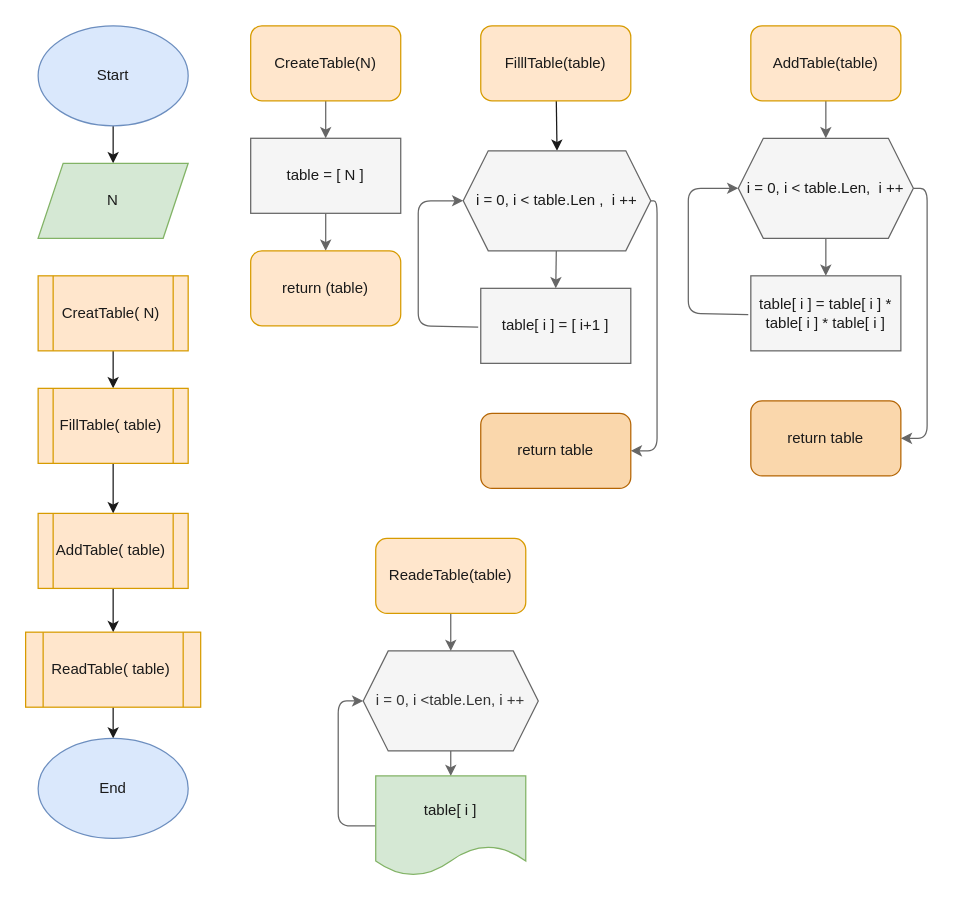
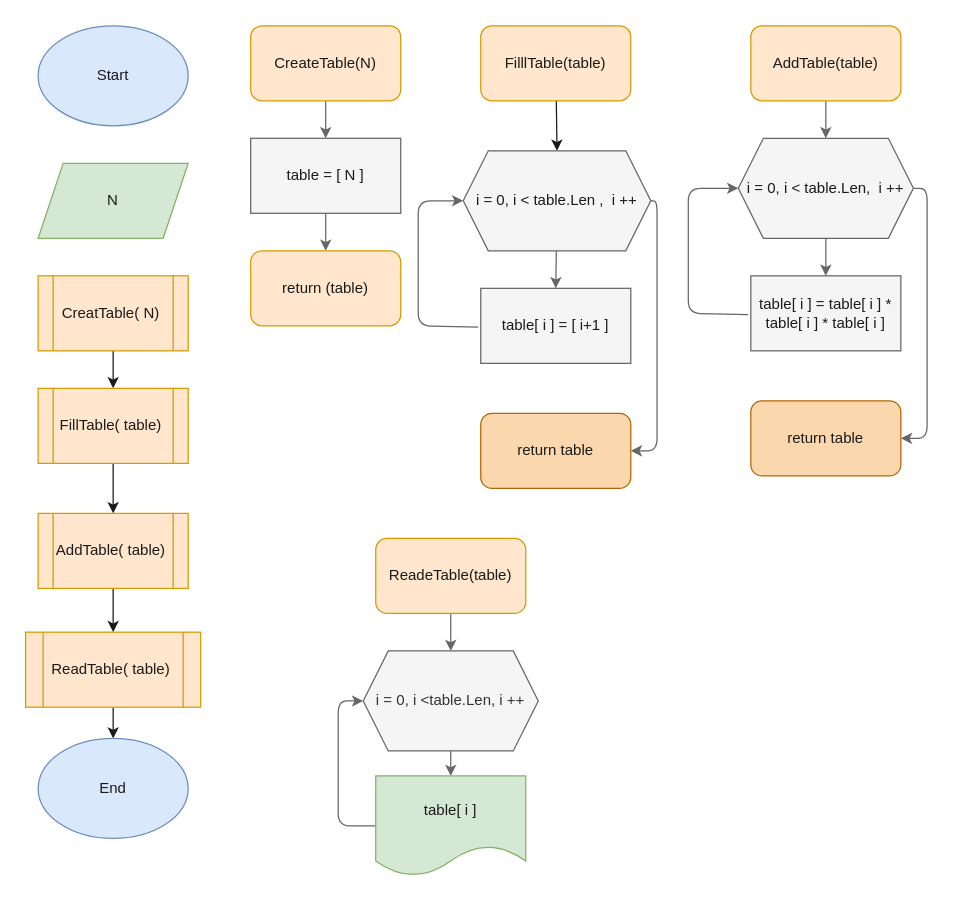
  <mxCell id="0" />
  <mxCell id="1" parent="0" />
- <mxCell id="2" value="" style="edgeStyle=none;html=1;fontColor=#1A1A1A;strokeColor=#1A1A1A;" edge="1" parent="1" source="3" target="4"><mxGeometry relative="1" as="geometry" /></mxCell>
  <mxCell id="3" value="&lt;font color=&quot;#1a1a1a&quot;&gt;Start&lt;/font&gt;" style="ellipse;whiteSpace=wrap;html=1;fillColor=#dae8fc;strokeColor=#6c8ebf;" vertex="1" parent="1"><mxGeometry x="30" y="20" width="120" height="80" as="geometry" /></mxCell>
  <mxCell id="4" value="&lt;font color=&quot;#1a1a1a&quot;&gt;N&lt;/font&gt;" style="shape=parallelogram;perimeter=parallelogramPerimeter;whiteSpace=wrap;html=1;fixedSize=1;fillColor=#d5e8d4;strokeColor=#82b366;" vertex="1" parent="1"><mxGeometry x="30" y="130" width="120" height="60" as="geometry" /></mxCell>
  <mxCell id="5" style="edgeStyle=none;html=1;entryX=0.5;entryY=0;entryDx=0;entryDy=0;fontColor=#1A1A1A;strokeColor=#1A1A1A;" edge="1" parent="1" source="6" target="8"><mxGeometry relative="1" as="geometry" /></mxCell>
  <mxCell id="6" value="&lt;font color=&quot;#1a1a1a&quot;&gt;CreatTable( N)&amp;nbsp;&lt;/font&gt;" style="shape=process;whiteSpace=wrap;html=1;backgroundOutline=1;fillColor=#ffe6cc;strokeColor=#d79b00;" vertex="1" parent="1"><mxGeometry x="30" y="220" width="120" height="60" as="geometry" /></mxCell>
  <mxCell id="7" style="edgeStyle=none;html=1;exitX=0.5;exitY=1;exitDx=0;exitDy=0;entryX=0.5;entryY=0;entryDx=0;entryDy=0;fontColor=#1A1A1A;strokeColor=#1A1A1A;" edge="1" parent="1" source="8" target="10"><mxGeometry relative="1" as="geometry" /></mxCell>
  <mxCell id="8" value="&lt;font color=&quot;#1a1a1a&quot;&gt;FillTable( table)&amp;nbsp;&lt;/font&gt;" style="shape=process;whiteSpace=wrap;html=1;backgroundOutline=1;fillColor=#ffe6cc;strokeColor=#d79b00;" vertex="1" parent="1"><mxGeometry x="30" y="310" width="120" height="60" as="geometry" /></mxCell>
  <mxCell id="9" style="edgeStyle=none;html=1;entryX=0.5;entryY=0;entryDx=0;entryDy=0;fontColor=#1A1A1A;strokeColor=#1A1A1A;" edge="1" parent="1" source="10" target="12"><mxGeometry relative="1" as="geometry" /></mxCell>
  <mxCell id="10" value="&lt;font color=&quot;#1a1a1a&quot;&gt;AddTable( table)&amp;nbsp;&lt;/font&gt;" style="shape=process;whiteSpace=wrap;html=1;backgroundOutline=1;fillColor=#ffe6cc;strokeColor=#d79b00;" vertex="1" parent="1"><mxGeometry x="30" y="410" width="120" height="60" as="geometry" /></mxCell>
  <mxCell id="11" style="edgeStyle=none;html=1;fontColor=#1A1A1A;strokeColor=#1A1A1A;" edge="1" parent="1" source="12"><mxGeometry relative="1" as="geometry"><mxPoint x="90" y="590" as="targetPoint" /></mxGeometry></mxCell>
  <mxCell id="12" value="&lt;font color=&quot;#1a1a1a&quot;&gt;ReadTable( table)&amp;nbsp;&lt;/font&gt;" style="shape=process;whiteSpace=wrap;html=1;backgroundOutline=1;fillColor=#ffe6cc;strokeColor=#d79b00;" vertex="1" parent="1"><mxGeometry x="20" y="505" width="140" height="60" as="geometry" /></mxCell>
  <mxCell id="13" value="&lt;font color=&quot;#1a1a1a&quot;&gt;End&lt;/font&gt;" style="ellipse;whiteSpace=wrap;html=1;fillColor=#dae8fc;strokeColor=#6c8ebf;" vertex="1" parent="1"><mxGeometry x="30" y="590" width="120" height="80" as="geometry" /></mxCell>
  <mxCell id="14" style="edgeStyle=none;html=1;fontColor=#FFFFFF;fillColor=#f5f5f5;strokeColor=#666666;" edge="1" parent="1" source="15"><mxGeometry relative="1" as="geometry"><mxPoint x="260" y="110" as="targetPoint" /></mxGeometry></mxCell>
  <mxCell id="15" value="&lt;font color=&quot;#1a1a1a&quot;&gt;CreateTable(N)&lt;/font&gt;" style="rounded=1;whiteSpace=wrap;html=1;fillColor=#ffe6cc;strokeColor=#d79b00;" vertex="1" parent="1"><mxGeometry x="200" y="20" width="120" height="60" as="geometry" /></mxCell>
  <mxCell id="16" style="edgeStyle=none;html=1;entryX=0.5;entryY=0;entryDx=0;entryDy=0;fontColor=#1A1A1A;fillColor=#f5f5f5;strokeColor=#666666;" edge="1" parent="1" source="17"><mxGeometry relative="1" as="geometry"><mxPoint x="260" y="200" as="targetPoint" /></mxGeometry></mxCell>
  <mxCell id="17" value="table = [ N ]" style="rounded=0;whiteSpace=wrap;html=1;fillColor=#f5f5f5;fontColor=#1A1A1A;strokeColor=#666666;" vertex="1" parent="1"><mxGeometry x="200" y="110" width="120" height="60" as="geometry" /></mxCell>
  <mxCell id="18" value="&lt;font color=&quot;#1a1a1a&quot;&gt;return (table)&lt;/font&gt;" style="rounded=1;whiteSpace=wrap;html=1;fillColor=#ffe6cc;strokeColor=#d79b00;" vertex="1" parent="1"><mxGeometry x="200" y="200" width="120" height="60" as="geometry" /></mxCell>
  <mxCell id="19" style="edgeStyle=none;html=1;entryX=0.5;entryY=0;entryDx=0;entryDy=0;fontColor=#1A1A1A;strokeColor=#1A1A1A;" edge="1" parent="1" source="20" target="23"><mxGeometry relative="1" as="geometry" /></mxCell>
  <mxCell id="20" value="&lt;font color=&quot;#1a1a1a&quot;&gt;FilllTable(table)&lt;/font&gt;" style="rounded=1;whiteSpace=wrap;html=1;fillColor=#ffe6cc;strokeColor=#d79b00;" vertex="1" parent="1"><mxGeometry x="384" y="20" width="120" height="60" as="geometry" /></mxCell>
  <mxCell id="21" style="edgeStyle=none;html=1;fontColor=#1A1A1A;fillColor=#f5f5f5;strokeColor=#666666;" edge="1" parent="1" source="23"><mxGeometry relative="1" as="geometry"><mxPoint x="444" y="230" as="targetPoint" /></mxGeometry></mxCell>
  <mxCell id="22" style="edgeStyle=none;html=1;fontColor=#1A1A1A;entryX=1;entryY=0.5;entryDx=0;entryDy=0;exitX=1;exitY=0.5;exitDx=0;exitDy=0;fillColor=#f5f5f5;strokeColor=#666666;" edge="1" parent="1" source="23" target="26"><mxGeometry relative="1" as="geometry"><mxPoint x="544" y="160" as="targetPoint" /><mxPoint x="525" y="160" as="sourcePoint" /><Array as="points"><mxPoint x="525" y="160" /><mxPoint x="525" y="260" /><mxPoint x="525" y="360" /></Array></mxGeometry></mxCell>
  <mxCell id="23" value="i = 0, i &amp;lt; table.Len ,&amp;nbsp; i ++" style="shape=hexagon;perimeter=hexagonPerimeter2;whiteSpace=wrap;html=1;fixedSize=1;fontColor=#1A1A1A;fillColor=#f5f5f5;strokeColor=#666666;" vertex="1" parent="1"><mxGeometry x="370" y="120" width="150" height="80" as="geometry" /></mxCell>
  <mxCell id="24" style="edgeStyle=none;html=1;entryX=0;entryY=0.5;entryDx=0;entryDy=0;fontColor=#1A1A1A;exitX=-0.017;exitY=0.388;exitDx=0;exitDy=0;exitPerimeter=0;fillColor=#f5f5f5;strokeColor=#666666;" edge="1" parent="1" target="23"><mxGeometry relative="1" as="geometry"><mxPoint x="381.96" y="261.04" as="sourcePoint" /><Array as="points"><mxPoint x="334" y="260" /><mxPoint x="334" y="220" /><mxPoint x="334" y="160" /></Array></mxGeometry></mxCell>
  <mxCell id="25" value="table[ i ] = [ i+1 ]" style="rounded=0;whiteSpace=wrap;html=1;fontColor=#1A1A1A;fillColor=#f5f5f5;strokeColor=#666666;" vertex="1" parent="1"><mxGeometry x="384" y="230" width="120" height="60" as="geometry" /></mxCell>
  <mxCell id="26" value="&lt;font color=&quot;#1a1a1a&quot;&gt;return table&lt;/font&gt;" style="rounded=1;whiteSpace=wrap;html=1;fillColor=#fad7ac;strokeColor=#b46504;" vertex="1" parent="1"><mxGeometry x="384" y="330" width="120" height="60" as="geometry" /></mxCell>
  <mxCell id="27" style="edgeStyle=none;html=1;fontColor=#FFFFFF;fillColor=#f5f5f5;strokeColor=#666666;" edge="1" parent="1" source="28"><mxGeometry relative="1" as="geometry"><mxPoint x="360" y="520" as="targetPoint" /></mxGeometry></mxCell>
  <mxCell id="28" value="&lt;font color=&quot;#1a1a1a&quot;&gt;ReadeTable(table)&lt;/font&gt;" style="rounded=1;whiteSpace=wrap;html=1;fillColor=#ffe6cc;strokeColor=#d79b00;" vertex="1" parent="1"><mxGeometry x="300" y="430" width="120" height="60" as="geometry" /></mxCell>
  <mxCell id="29" value="" style="edgeStyle=none;html=1;fontColor=#FFFFFF;fillColor=#f5f5f5;strokeColor=#666666;" edge="1" parent="1" target="31"><mxGeometry relative="1" as="geometry"><mxPoint x="360" y="600" as="sourcePoint" /></mxGeometry></mxCell>
  <mxCell id="30" style="edgeStyle=none;html=1;entryX=0;entryY=0.5;entryDx=0;entryDy=0;fontColor=#1A1A1A;exitX=0;exitY=0.5;exitDx=0;exitDy=0;fillColor=#f5f5f5;strokeColor=#666666;" edge="1" parent="1" source="31"><mxGeometry relative="1" as="geometry"><Array as="points"><mxPoint x="270" y="660" /><mxPoint x="270" y="560" /></Array><mxPoint x="290" y="560" as="targetPoint" /></mxGeometry></mxCell>
  <mxCell id="31" value="&lt;font color=&quot;#1a1a1a&quot;&gt;table[ i ]&lt;/font&gt;" style="shape=document;whiteSpace=wrap;html=1;boundedLbl=1;fillColor=#d5e8d4;strokeColor=#82b366;" vertex="1" parent="1"><mxGeometry x="300" y="620" width="120" height="80" as="geometry" /></mxCell>
  <mxCell id="32" style="edgeStyle=none;html=1;fontColor=#FFFFFF;fillColor=#f5f5f5;strokeColor=#666666;" edge="1" parent="1" source="33"><mxGeometry relative="1" as="geometry"><mxPoint x="660" y="110" as="targetPoint" /></mxGeometry></mxCell>
  <mxCell id="33" value="&lt;font color=&quot;#1a1a1a&quot;&gt;AddTable(table)&lt;/font&gt;" style="rounded=1;whiteSpace=wrap;html=1;fillColor=#ffe6cc;strokeColor=#d79b00;" vertex="1" parent="1"><mxGeometry x="600" y="20" width="120" height="60" as="geometry" /></mxCell>
  <mxCell id="34" style="edgeStyle=none;html=1;fontColor=#1A1A1A;fillColor=#f5f5f5;strokeColor=#666666;" edge="1" parent="1" source="36"><mxGeometry relative="1" as="geometry"><mxPoint x="660" y="220" as="targetPoint" /></mxGeometry></mxCell>
  <mxCell id="35" style="edgeStyle=none;html=1;fontColor=#1A1A1A;entryX=1;entryY=0.5;entryDx=0;entryDy=0;exitX=1;exitY=0.5;exitDx=0;exitDy=0;fillColor=#f5f5f5;strokeColor=#666666;" edge="1" parent="1" source="36" target="39"><mxGeometry relative="1" as="geometry"><mxPoint x="760" y="150" as="targetPoint" /><mxPoint x="741" y="150" as="sourcePoint" /><Array as="points"><mxPoint x="741" y="150" /><mxPoint x="741" y="250" /><mxPoint x="741" y="350" /></Array></mxGeometry></mxCell>
  <mxCell id="36" value="i = 0, i &amp;lt; table.Len,&amp;nbsp; i ++" style="shape=hexagon;perimeter=hexagonPerimeter2;whiteSpace=wrap;html=1;fixedSize=1;fontColor=#1A1A1A;fillColor=#f5f5f5;strokeColor=#666666;" vertex="1" parent="1"><mxGeometry x="590" y="110" width="140" height="80" as="geometry" /></mxCell>
  <mxCell id="37" style="edgeStyle=none;html=1;entryX=0;entryY=0.5;entryDx=0;entryDy=0;fontColor=#1A1A1A;exitX=-0.017;exitY=0.388;exitDx=0;exitDy=0;exitPerimeter=0;fillColor=#f5f5f5;strokeColor=#666666;" edge="1" parent="1" target="36"><mxGeometry relative="1" as="geometry"><mxPoint x="597.96" y="251.04" as="sourcePoint" /><Array as="points"><mxPoint x="550" y="250" /><mxPoint x="550" y="210" /><mxPoint x="550" y="150" /></Array></mxGeometry></mxCell>
  <mxCell id="38" value="table[ i ] = table[ i ] * table[ i ] * table[ i ]" style="rounded=0;whiteSpace=wrap;html=1;fontColor=#1A1A1A;fillColor=#f5f5f5;strokeColor=#666666;" vertex="1" parent="1"><mxGeometry x="600" y="220" width="120" height="60" as="geometry" /></mxCell>
  <mxCell id="39" value="&lt;font color=&quot;#1a1a1a&quot;&gt;return table&lt;/font&gt;" style="rounded=1;whiteSpace=wrap;html=1;fillColor=#fad7ac;strokeColor=#b46504;" vertex="1" parent="1"><mxGeometry x="600" y="320" width="120" height="60" as="geometry" /></mxCell>
  <mxCell id="40" value="i = 0, i &amp;lt;table.Len, i ++" style="shape=hexagon;perimeter=hexagonPerimeter2;whiteSpace=wrap;html=1;fixedSize=1;fontColor=#333333;fillColor=#f5f5f5;strokeColor=#666666;" vertex="1" parent="1"><mxGeometry x="290" y="520" width="140" height="80" as="geometry" /></mxCell>
